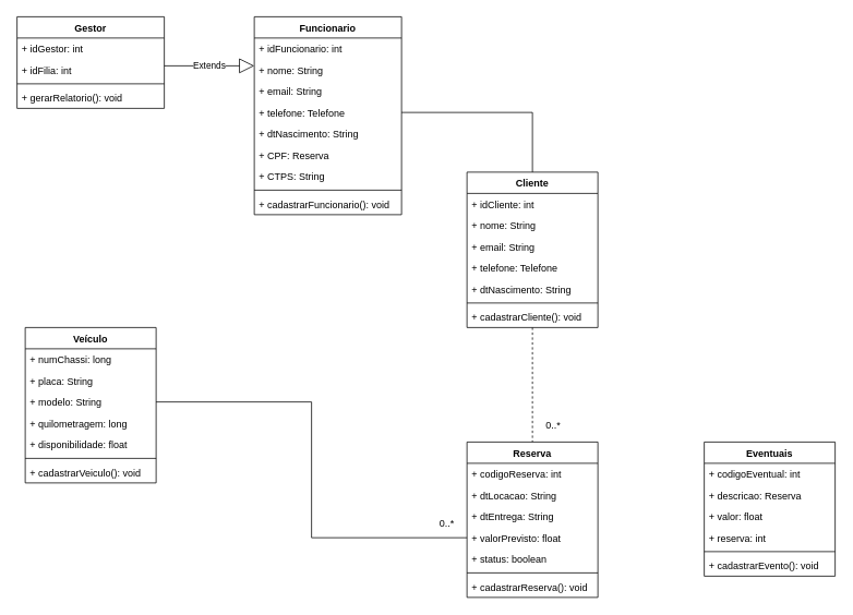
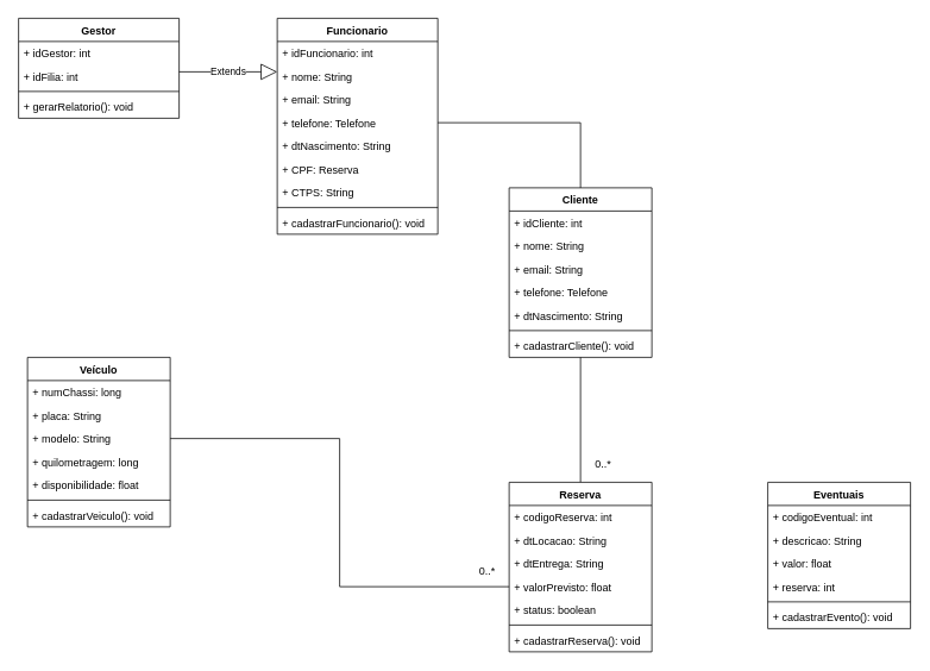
  <mxCell id="0" />
  <mxCell id="1" parent="0" />
  <mxCell id="2" value="Funcionario" style="swimlane;fontStyle=1;align=center;verticalAlign=top;childLayout=stackLayout;horizontal=1;startSize=26;horizontalStack=0;resizeParent=1;resizeParentMax=0;resizeLast=0;collapsible=1;marginBottom=0;" parent="1" vertex="1"><mxGeometry x="310" y="20" width="180" height="242" as="geometry" /></mxCell>
  <mxCell id="3" value="+ idFuncionario: int" style="text;strokeColor=none;fillColor=none;align=left;verticalAlign=top;spacingLeft=4;spacingRight=4;overflow=hidden;rotatable=0;points=[[0,0.5],[1,0.5]];portConstraint=eastwest;" parent="2" vertex="1"><mxGeometry y="26" width="180" height="26" as="geometry" /></mxCell>
  <mxCell id="4" value="+ nome: String" style="text;strokeColor=none;fillColor=none;align=left;verticalAlign=top;spacingLeft=4;spacingRight=4;overflow=hidden;rotatable=0;points=[[0,0.5],[1,0.5]];portConstraint=eastwest;" parent="2" vertex="1"><mxGeometry y="52" width="180" height="26" as="geometry" /></mxCell>
  <mxCell id="5" value="+ email: String" style="text;strokeColor=none;fillColor=none;align=left;verticalAlign=top;spacingLeft=4;spacingRight=4;overflow=hidden;rotatable=0;points=[[0,0.5],[1,0.5]];portConstraint=eastwest;" parent="2" vertex="1"><mxGeometry y="78" width="180" height="26" as="geometry" /></mxCell>
  <mxCell id="6" value="+ telefone: Telefone" style="text;strokeColor=none;fillColor=none;align=left;verticalAlign=top;spacingLeft=4;spacingRight=4;overflow=hidden;rotatable=0;points=[[0,0.5],[1,0.5]];portConstraint=eastwest;" parent="2" vertex="1"><mxGeometry y="104" width="180" height="26" as="geometry" /></mxCell>
  <mxCell id="7" value="+ dtNascimento: String" style="text;strokeColor=none;fillColor=none;align=left;verticalAlign=top;spacingLeft=4;spacingRight=4;overflow=hidden;rotatable=0;points=[[0,0.5],[1,0.5]];portConstraint=eastwest;" parent="2" vertex="1"><mxGeometry y="130" width="180" height="26" as="geometry" /></mxCell>
  <mxCell id="8" value="+ CPF: Reserva" style="text;strokeColor=none;fillColor=none;align=left;verticalAlign=top;spacingLeft=4;spacingRight=4;overflow=hidden;rotatable=0;points=[[0,0.5],[1,0.5]];portConstraint=eastwest;" parent="2" vertex="1"><mxGeometry y="156" width="180" height="26" as="geometry" /></mxCell>
  <mxCell id="9" value="+ CTPS: String" style="text;strokeColor=none;fillColor=none;align=left;verticalAlign=top;spacingLeft=4;spacingRight=4;overflow=hidden;rotatable=0;points=[[0,0.5],[1,0.5]];portConstraint=eastwest;" parent="2" vertex="1"><mxGeometry y="182" width="180" height="26" as="geometry" /></mxCell>
  <mxCell id="10" value="" style="line;strokeWidth=1;fillColor=none;align=left;verticalAlign=middle;spacingTop=-1;spacingLeft=3;spacingRight=3;rotatable=0;labelPosition=right;points=[];portConstraint=eastwest;" parent="2" vertex="1"><mxGeometry y="208" width="180" height="8" as="geometry" /></mxCell>
  <mxCell id="11" value="+ cadastrarFuncionario(): void" style="text;strokeColor=none;fillColor=none;align=left;verticalAlign=top;spacingLeft=4;spacingRight=4;overflow=hidden;rotatable=0;points=[[0,0.5],[1,0.5]];portConstraint=eastwest;" parent="2" vertex="1"><mxGeometry y="216" width="180" height="26" as="geometry" /></mxCell>
  <mxCell id="12" value="Gestor" style="swimlane;fontStyle=1;align=center;verticalAlign=top;childLayout=stackLayout;horizontal=1;startSize=26;horizontalStack=0;resizeParent=1;resizeParentMax=0;resizeLast=0;collapsible=1;marginBottom=0;" parent="1" vertex="1"><mxGeometry x="20" y="20" width="180" height="112" as="geometry" /></mxCell>
  <mxCell id="13" value="+ idGestor: int" style="text;strokeColor=none;fillColor=none;align=left;verticalAlign=top;spacingLeft=4;spacingRight=4;overflow=hidden;rotatable=0;points=[[0,0.5],[1,0.5]];portConstraint=eastwest;" parent="12" vertex="1"><mxGeometry y="26" width="180" height="26" as="geometry" /></mxCell>
  <mxCell id="14" value="+ idFilia: int" style="text;strokeColor=none;fillColor=none;align=left;verticalAlign=top;spacingLeft=4;spacingRight=4;overflow=hidden;rotatable=0;points=[[0,0.5],[1,0.5]];portConstraint=eastwest;" parent="12" vertex="1"><mxGeometry y="52" width="180" height="26" as="geometry" /></mxCell>
  <mxCell id="15" value="" style="line;strokeWidth=1;fillColor=none;align=left;verticalAlign=middle;spacingTop=-1;spacingLeft=3;spacingRight=3;rotatable=0;labelPosition=right;points=[];portConstraint=eastwest;" parent="12" vertex="1"><mxGeometry y="78" width="180" height="8" as="geometry" /></mxCell>
  <mxCell id="16" value="+ gerarRelatorio(): void" style="text;strokeColor=none;fillColor=none;align=left;verticalAlign=top;spacingLeft=4;spacingRight=4;overflow=hidden;rotatable=0;points=[[0,0.5],[1,0.5]];portConstraint=eastwest;" parent="12" vertex="1"><mxGeometry y="86" width="180" height="26" as="geometry" /></mxCell>
- <mxCell id="17" style="edgeStyle=none;rounded=0;orthogonalLoop=1;jettySize=auto;html=1;entryX=0.5;entryY=0;entryDx=0;entryDy=0;endArrow=none;endFill=0;strokeWidth=1;dashed=1;" parent="1" source="18" target="27" edge="1"><mxGeometry relative="1" as="geometry" /></mxCell>
+ <mxCell id="17" style="edgeStyle=none;rounded=0;orthogonalLoop=1;jettySize=auto;html=1;entryX=0.5;entryY=0;entryDx=0;entryDy=0;endArrow=none;endFill=0;strokeWidth=1;" parent="1" source="18" target="27" edge="1"><mxGeometry relative="1" as="geometry" /></mxCell>
  <mxCell id="18" value="Cliente" style="swimlane;fontStyle=1;align=center;verticalAlign=top;childLayout=stackLayout;horizontal=1;startSize=26;horizontalStack=0;resizeParent=1;resizeParentMax=0;resizeLast=0;collapsible=1;marginBottom=0;" parent="1" vertex="1"><mxGeometry x="570" y="210" width="160" height="190" as="geometry" /></mxCell>
  <mxCell id="19" value="+ idCliente: int" style="text;strokeColor=none;fillColor=none;align=left;verticalAlign=top;spacingLeft=4;spacingRight=4;overflow=hidden;rotatable=0;points=[[0,0.5],[1,0.5]];portConstraint=eastwest;" parent="18" vertex="1"><mxGeometry y="26" width="160" height="26" as="geometry" /></mxCell>
  <mxCell id="20" value="+ nome: String" style="text;strokeColor=none;fillColor=none;align=left;verticalAlign=top;spacingLeft=4;spacingRight=4;overflow=hidden;rotatable=0;points=[[0,0.5],[1,0.5]];portConstraint=eastwest;" parent="18" vertex="1"><mxGeometry y="52" width="160" height="26" as="geometry" /></mxCell>
  <mxCell id="21" value="+ email: String" style="text;strokeColor=none;fillColor=none;align=left;verticalAlign=top;spacingLeft=4;spacingRight=4;overflow=hidden;rotatable=0;points=[[0,0.5],[1,0.5]];portConstraint=eastwest;" parent="18" vertex="1"><mxGeometry y="78" width="160" height="26" as="geometry" /></mxCell>
  <mxCell id="22" value="+ telefone: Telefone" style="text;strokeColor=none;fillColor=none;align=left;verticalAlign=top;spacingLeft=4;spacingRight=4;overflow=hidden;rotatable=0;points=[[0,0.5],[1,0.5]];portConstraint=eastwest;" parent="18" vertex="1"><mxGeometry y="104" width="160" height="26" as="geometry" /></mxCell>
  <mxCell id="23" value="+ dtNascimento: String" style="text;strokeColor=none;fillColor=none;align=left;verticalAlign=top;spacingLeft=4;spacingRight=4;overflow=hidden;rotatable=0;points=[[0,0.5],[1,0.5]];portConstraint=eastwest;" parent="18" vertex="1"><mxGeometry y="130" width="160" height="26" as="geometry" /></mxCell>
  <mxCell id="24" value="" style="line;strokeWidth=1;fillColor=none;align=left;verticalAlign=middle;spacingTop=-1;spacingLeft=3;spacingRight=3;rotatable=0;labelPosition=right;points=[];portConstraint=eastwest;" parent="18" vertex="1"><mxGeometry y="156" width="160" height="8" as="geometry" /></mxCell>
  <mxCell id="25" value="+ cadastrarCliente(): void" style="text;strokeColor=none;fillColor=none;align=left;verticalAlign=top;spacingLeft=4;spacingRight=4;overflow=hidden;rotatable=0;points=[[0,0.5],[1,0.5]];portConstraint=eastwest;" parent="18" vertex="1"><mxGeometry y="164" width="160" height="26" as="geometry" /></mxCell>
  <mxCell id="26" value="Extends" style="endArrow=block;endSize=16;endFill=0;html=1;strokeWidth=1;" parent="1" edge="1"><mxGeometry width="160" relative="1" as="geometry"><mxPoint x="200" y="80" as="sourcePoint" /><mxPoint x="310" y="80" as="targetPoint" /></mxGeometry></mxCell>
  <mxCell id="27" value="Reserva" style="swimlane;fontStyle=1;align=center;verticalAlign=top;childLayout=stackLayout;horizontal=1;startSize=26;horizontalStack=0;resizeParent=1;resizeParentMax=0;resizeLast=0;collapsible=1;marginBottom=0;" parent="1" vertex="1"><mxGeometry x="570" y="540" width="160" height="190" as="geometry" /></mxCell>
  <mxCell id="28" value="+ codigoReserva: int" style="text;strokeColor=none;fillColor=none;align=left;verticalAlign=top;spacingLeft=4;spacingRight=4;overflow=hidden;rotatable=0;points=[[0,0.5],[1,0.5]];portConstraint=eastwest;" parent="27" vertex="1"><mxGeometry y="26" width="160" height="26" as="geometry" /></mxCell>
  <mxCell id="29" value="+ dtLocacao: String" style="text;strokeColor=none;fillColor=none;align=left;verticalAlign=top;spacingLeft=4;spacingRight=4;overflow=hidden;rotatable=0;points=[[0,0.5],[1,0.5]];portConstraint=eastwest;" parent="27" vertex="1"><mxGeometry y="52" width="160" height="26" as="geometry" /></mxCell>
  <mxCell id="30" value="+ dtEntrega: String" style="text;strokeColor=none;fillColor=none;align=left;verticalAlign=top;spacingLeft=4;spacingRight=4;overflow=hidden;rotatable=0;points=[[0,0.5],[1,0.5]];portConstraint=eastwest;" parent="27" vertex="1"><mxGeometry y="78" width="160" height="26" as="geometry" /></mxCell>
  <mxCell id="31" value="+ valorPrevisto: float" style="text;strokeColor=none;fillColor=none;align=left;verticalAlign=top;spacingLeft=4;spacingRight=4;overflow=hidden;rotatable=0;points=[[0,0.5],[1,0.5]];portConstraint=eastwest;" parent="27" vertex="1"><mxGeometry y="104" width="160" height="26" as="geometry" /></mxCell>
  <mxCell id="32" value="+ status: boolean" style="text;strokeColor=none;fillColor=none;align=left;verticalAlign=top;spacingLeft=4;spacingRight=4;overflow=hidden;rotatable=0;points=[[0,0.5],[1,0.5]];portConstraint=eastwest;" parent="27" vertex="1"><mxGeometry y="130" width="160" height="26" as="geometry" /></mxCell>
  <mxCell id="33" value="" style="line;strokeWidth=1;fillColor=none;align=left;verticalAlign=middle;spacingTop=-1;spacingLeft=3;spacingRight=3;rotatable=0;labelPosition=right;points=[];portConstraint=eastwest;" parent="27" vertex="1"><mxGeometry y="156" width="160" height="8" as="geometry" /></mxCell>
  <mxCell id="34" value="+ cadastrarReserva(): void" style="text;strokeColor=none;fillColor=none;align=left;verticalAlign=top;spacingLeft=4;spacingRight=4;overflow=hidden;rotatable=0;points=[[0,0.5],[1,0.5]];portConstraint=eastwest;" parent="27" vertex="1"><mxGeometry y="164" width="160" height="26" as="geometry" /></mxCell>
  <mxCell id="35" value="Eventuais" style="swimlane;fontStyle=1;align=center;verticalAlign=top;childLayout=stackLayout;horizontal=1;startSize=26;horizontalStack=0;resizeParent=1;resizeParentMax=0;resizeLast=0;collapsible=1;marginBottom=0;" parent="1" vertex="1"><mxGeometry x="860" y="540" width="160" height="164" as="geometry" /></mxCell>
  <mxCell id="36" value="+ codigoEventual: int" style="text;strokeColor=none;fillColor=none;align=left;verticalAlign=top;spacingLeft=4;spacingRight=4;overflow=hidden;rotatable=0;points=[[0,0.5],[1,0.5]];portConstraint=eastwest;" parent="35" vertex="1"><mxGeometry y="26" width="160" height="26" as="geometry" /></mxCell>
- <mxCell id="37" value="+ descricao: Reserva" style="text;strokeColor=none;fillColor=none;align=left;verticalAlign=top;spacingLeft=4;spacingRight=4;overflow=hidden;rotatable=0;points=[[0,0.5],[1,0.5]];portConstraint=eastwest;" parent="35" vertex="1"><mxGeometry y="52" width="160" height="26" as="geometry" /></mxCell>
+ <mxCell id="37" value="+ descricao: String" style="text;strokeColor=none;fillColor=none;align=left;verticalAlign=top;spacingLeft=4;spacingRight=4;overflow=hidden;rotatable=0;points=[[0,0.5],[1,0.5]];portConstraint=eastwest;" parent="35" vertex="1"><mxGeometry y="52" width="160" height="26" as="geometry" /></mxCell>
  <mxCell id="38" value="+ valor: float" style="text;strokeColor=none;fillColor=none;align=left;verticalAlign=top;spacingLeft=4;spacingRight=4;overflow=hidden;rotatable=0;points=[[0,0.5],[1,0.5]];portConstraint=eastwest;" parent="35" vertex="1"><mxGeometry y="78" width="160" height="26" as="geometry" /></mxCell>
  <mxCell id="39" value="+ reserva: int" style="text;strokeColor=none;fillColor=none;align=left;verticalAlign=top;spacingLeft=4;spacingRight=4;overflow=hidden;rotatable=0;points=[[0,0.5],[1,0.5]];portConstraint=eastwest;" parent="35" vertex="1"><mxGeometry y="104" width="160" height="26" as="geometry" /></mxCell>
  <mxCell id="40" value="" style="line;strokeWidth=1;fillColor=none;align=left;verticalAlign=middle;spacingTop=-1;spacingLeft=3;spacingRight=3;rotatable=0;labelPosition=right;points=[];portConstraint=eastwest;" parent="35" vertex="1"><mxGeometry y="130" width="160" height="8" as="geometry" /></mxCell>
  <mxCell id="41" value="+ cadastrarEvento(): void" style="text;strokeColor=none;fillColor=none;align=left;verticalAlign=top;spacingLeft=4;spacingRight=4;overflow=hidden;rotatable=0;points=[[0,0.5],[1,0.5]];portConstraint=eastwest;" parent="35" vertex="1"><mxGeometry y="138" width="160" height="26" as="geometry" /></mxCell>
  <mxCell id="42" style="edgeStyle=orthogonalEdgeStyle;rounded=0;orthogonalLoop=1;jettySize=auto;html=1;endArrow=none;endFill=0;strokeWidth=1;exitX=1;exitY=0.5;exitDx=0;exitDy=0;" parent="1" source="6" target="18" edge="1"><mxGeometry relative="1" as="geometry" /></mxCell>
  <mxCell id="43" value="Veículo" style="swimlane;fontStyle=1;align=center;verticalAlign=top;childLayout=stackLayout;horizontal=1;startSize=26;horizontalStack=0;resizeParent=1;resizeParentMax=0;resizeLast=0;collapsible=1;marginBottom=0;" parent="1" vertex="1"><mxGeometry x="30" y="400" width="160" height="190" as="geometry" /></mxCell>
  <mxCell id="44" value="+ numChassi: long" style="text;strokeColor=none;fillColor=none;align=left;verticalAlign=top;spacingLeft=4;spacingRight=4;overflow=hidden;rotatable=0;points=[[0,0.5],[1,0.5]];portConstraint=eastwest;" parent="43" vertex="1"><mxGeometry y="26" width="160" height="26" as="geometry" /></mxCell>
  <mxCell id="45" value="+ placa: String" style="text;strokeColor=none;fillColor=none;align=left;verticalAlign=top;spacingLeft=4;spacingRight=4;overflow=hidden;rotatable=0;points=[[0,0.5],[1,0.5]];portConstraint=eastwest;" parent="43" vertex="1"><mxGeometry y="52" width="160" height="26" as="geometry" /></mxCell>
  <mxCell id="46" value="+ modelo: String" style="text;strokeColor=none;fillColor=none;align=left;verticalAlign=top;spacingLeft=4;spacingRight=4;overflow=hidden;rotatable=0;points=[[0,0.5],[1,0.5]];portConstraint=eastwest;" parent="43" vertex="1"><mxGeometry y="78" width="160" height="26" as="geometry" /></mxCell>
  <mxCell id="47" value="+ quilometragem: long" style="text;strokeColor=none;fillColor=none;align=left;verticalAlign=top;spacingLeft=4;spacingRight=4;overflow=hidden;rotatable=0;points=[[0,0.5],[1,0.5]];portConstraint=eastwest;" parent="43" vertex="1"><mxGeometry y="104" width="160" height="26" as="geometry" /></mxCell>
  <mxCell id="48" value="+ disponibilidade: float" style="text;strokeColor=none;fillColor=none;align=left;verticalAlign=top;spacingLeft=4;spacingRight=4;overflow=hidden;rotatable=0;points=[[0,0.5],[1,0.5]];portConstraint=eastwest;" parent="43" vertex="1"><mxGeometry y="130" width="160" height="26" as="geometry" /></mxCell>
  <mxCell id="49" value="" style="line;strokeWidth=1;fillColor=none;align=left;verticalAlign=middle;spacingTop=-1;spacingLeft=3;spacingRight=3;rotatable=0;labelPosition=right;points=[];portConstraint=eastwest;" parent="43" vertex="1"><mxGeometry y="156" width="160" height="8" as="geometry" /></mxCell>
  <mxCell id="50" value="+ cadastrarVeiculo(): void" style="text;strokeColor=none;fillColor=none;align=left;verticalAlign=top;spacingLeft=4;spacingRight=4;overflow=hidden;rotatable=0;points=[[0,0.5],[1,0.5]];portConstraint=eastwest;" parent="43" vertex="1"><mxGeometry y="164" width="160" height="26" as="geometry" /></mxCell>
  <mxCell id="51" style="edgeStyle=orthogonalEdgeStyle;rounded=0;orthogonalLoop=1;jettySize=auto;html=1;entryX=0;entryY=0.5;entryDx=0;entryDy=0;endArrow=none;endFill=0;strokeWidth=1;" parent="1" source="46" target="31" edge="1"><mxGeometry relative="1" as="geometry" /></mxCell>
  <mxCell id="52" value="0..*" style="text;html=1;align=center;verticalAlign=middle;resizable=0;points=[];autosize=1;" vertex="1" parent="1"><mxGeometry x="660" y="510" width="30" height="20" as="geometry" /></mxCell>
  <mxCell id="53" value="0..*" style="text;html=1;align=center;verticalAlign=middle;resizable=0;points=[];autosize=1;" vertex="1" parent="1"><mxGeometry x="530" y="630" width="30" height="20" as="geometry" /></mxCell>
